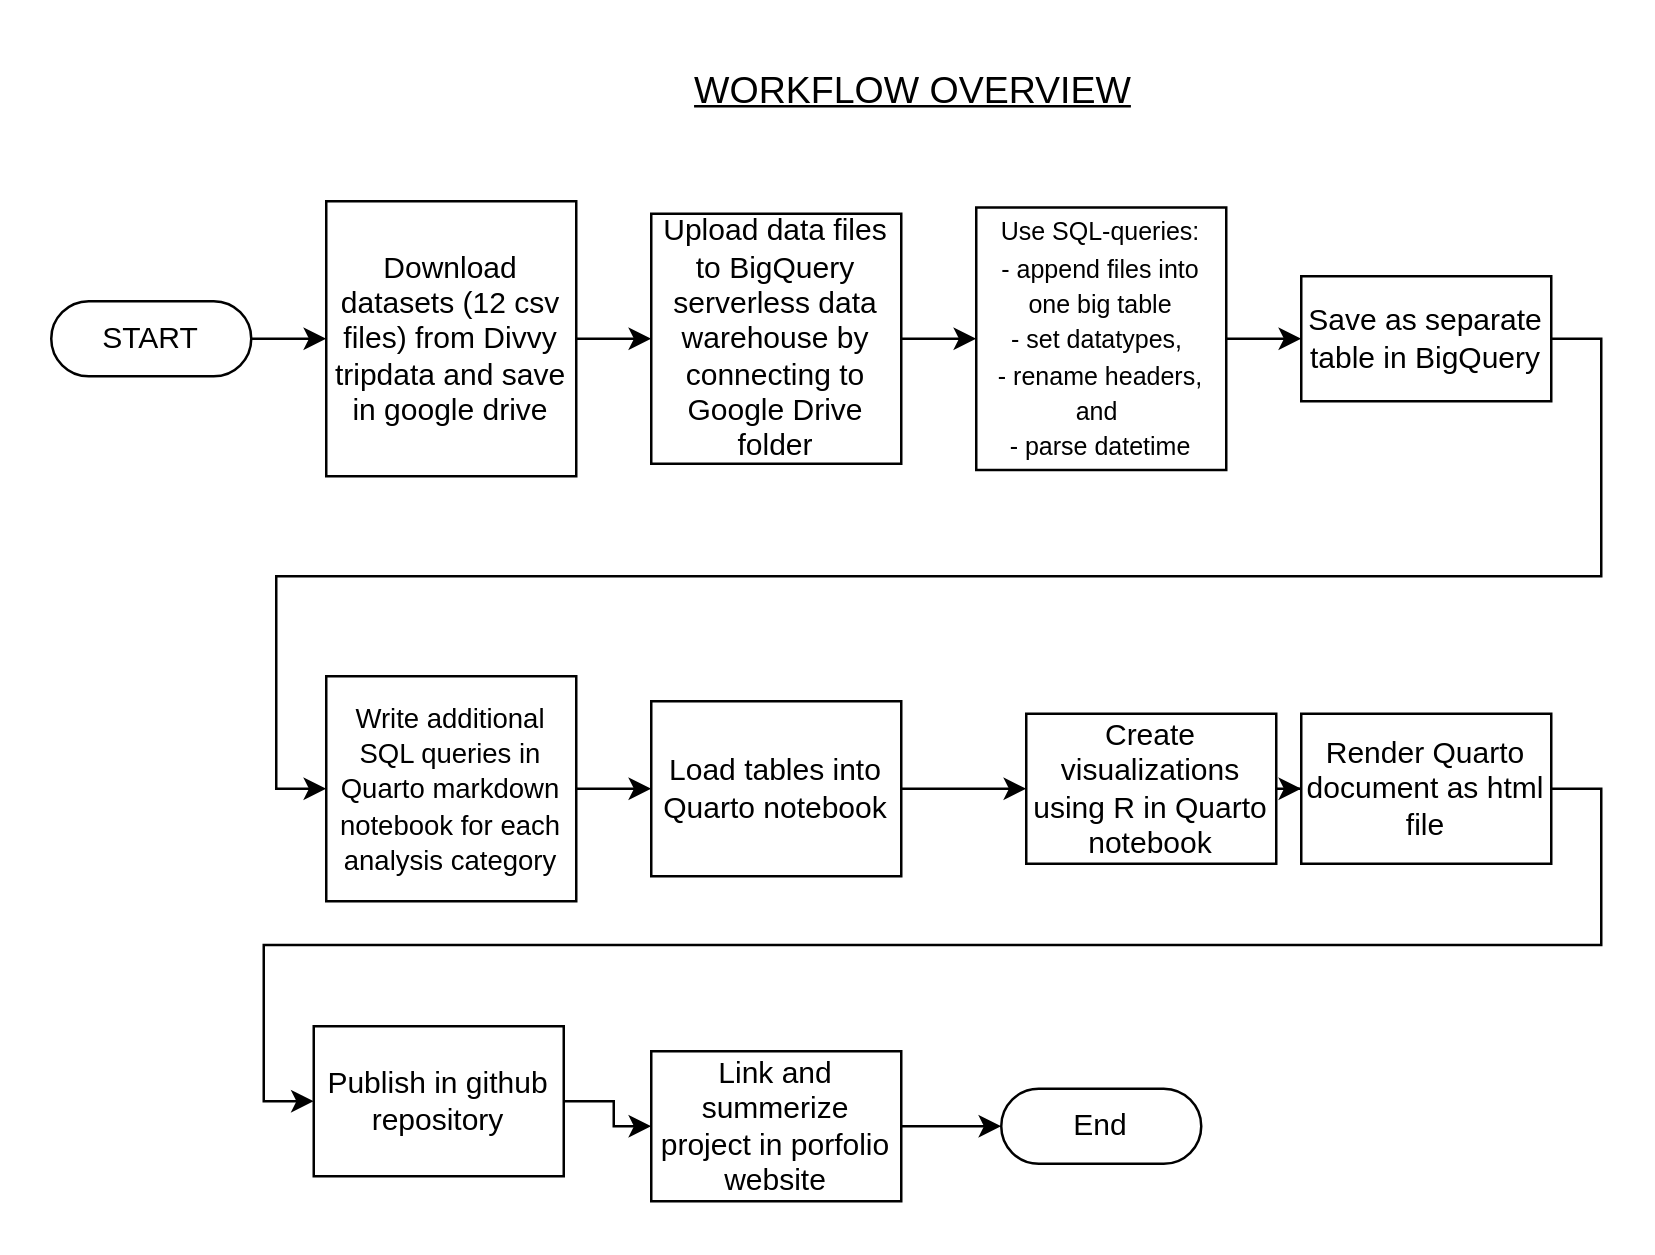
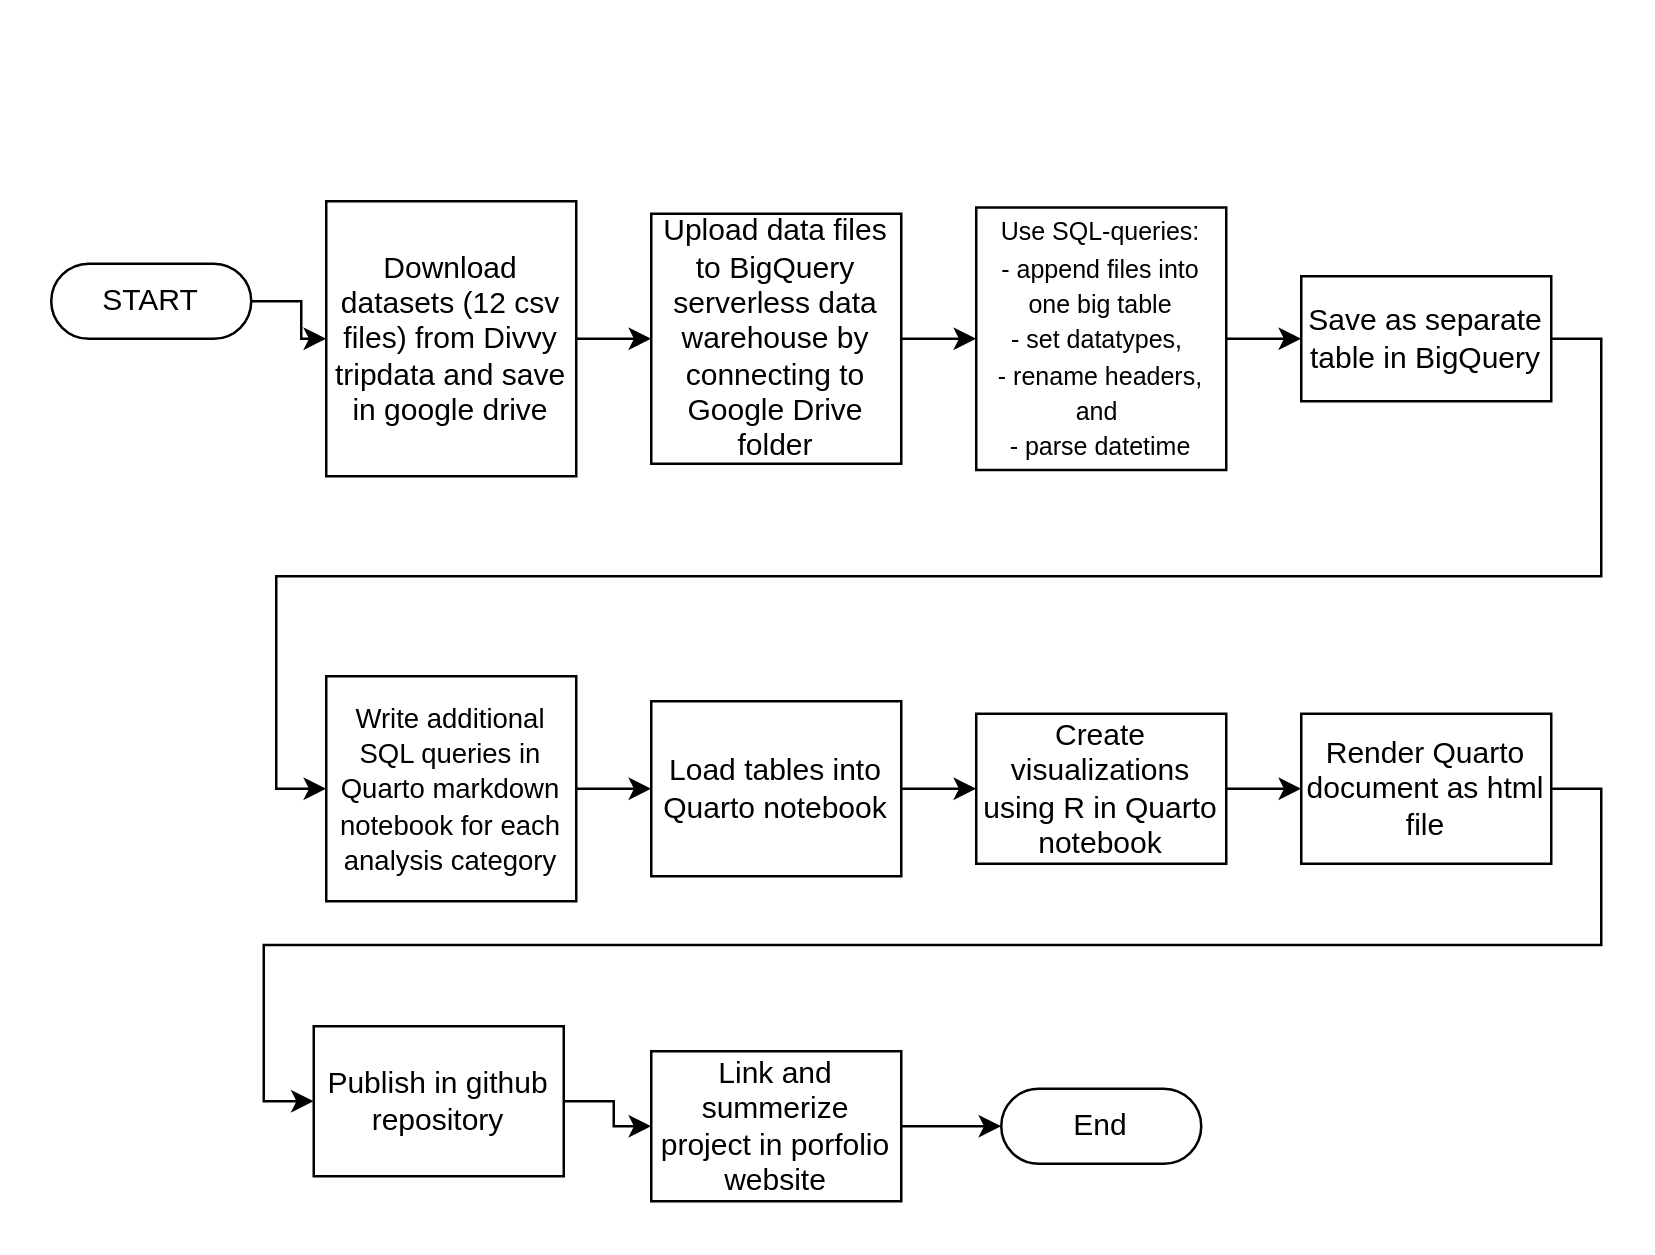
  <mxCell id="0" />
  <mxCell id="1" parent="0" />
- <mxCell id="2" value="&lt;u&gt;&lt;font style=&quot;font-size: 15px;&quot;&gt;WORKFLOW OVERVIEW&lt;/font&gt;&lt;/u&gt;" style="text;html=1;align=center;verticalAlign=middle;whiteSpace=wrap;rounded=0;" vertex="1" parent="1"><mxGeometry x="270" y="20" width="190" height="30" as="geometry" /></mxCell>
  <mxCell id="3" style="edgeStyle=orthogonalEdgeStyle;rounded=0;orthogonalLoop=1;jettySize=auto;html=1;" edge="1" parent="1" source="4" target="6"><mxGeometry relative="1" as="geometry" /></mxCell>
- <mxCell id="4" value="START" style="html=1;dashed=0;whiteSpace=wrap;shape=mxgraph.dfd.start" vertex="1" parent="1"><mxGeometry x="20" y="120" width="80" height="30" as="geometry" /></mxCell>
+ <mxCell id="4" value="START" style="html=1;dashed=0;whiteSpace=wrap;shape=mxgraph.dfd.start" vertex="1" parent="1"><mxGeometry x="20" y="105" width="80" height="30" as="geometry" /></mxCell>
  <mxCell id="5" style="edgeStyle=orthogonalEdgeStyle;rounded=0;orthogonalLoop=1;jettySize=auto;html=1;entryX=0;entryY=0.5;entryDx=0;entryDy=0;" edge="1" parent="1" source="6" target="8"><mxGeometry relative="1" as="geometry"><mxPoint x="290" y="135" as="targetPoint" /></mxGeometry></mxCell>
  <mxCell id="6" value="&lt;font style=&quot;font-size: 12px;&quot;&gt;Download datasets (12 csv files) from Divvy tripdata and save in google drive&lt;/font&gt;" style="html=1;dashed=0;whiteSpace=wrap;" vertex="1" parent="1"><mxGeometry x="130" y="80" width="100" height="110" as="geometry" /></mxCell>
  <mxCell id="7" style="edgeStyle=orthogonalEdgeStyle;rounded=0;orthogonalLoop=1;jettySize=auto;html=1;" edge="1" parent="1" source="8" target="10"><mxGeometry relative="1" as="geometry"><mxPoint x="390" y="135" as="targetPoint" /></mxGeometry></mxCell>
  <mxCell id="8" value="&lt;font style=&quot;font-size: 12px;&quot;&gt;Upload data files to BigQuery serverless data warehouse by connecting to Google Drive folder&lt;/font&gt;" style="html=1;dashed=0;whiteSpace=wrap;" vertex="1" parent="1"><mxGeometry x="260" y="85" width="100" height="100" as="geometry" /></mxCell>
  <mxCell id="9" style="edgeStyle=orthogonalEdgeStyle;rounded=0;orthogonalLoop=1;jettySize=auto;html=1;entryX=0;entryY=0.5;entryDx=0;entryDy=0;" edge="1" parent="1" source="10" target="12"><mxGeometry relative="1" as="geometry" /></mxCell>
  <mxCell id="10" value="&lt;font style=&quot;font-size: 10px;&quot;&gt;Use SQL-queries:&lt;/font&gt;&lt;div&gt;&lt;span style=&quot;font-size: 10px;&quot;&gt;- append files into one big table&lt;br&gt;&lt;/span&gt;&lt;div&gt;&lt;font style=&quot;font-size: 10px;&quot;&gt;- set datatypes,&amp;nbsp;&lt;/font&gt;&lt;/div&gt;&lt;div&gt;&lt;font style=&quot;font-size: 10px;&quot;&gt;- rename headers, and&amp;nbsp;&lt;/font&gt;&lt;/div&gt;&lt;div&gt;&lt;font style=&quot;font-size: 10px;&quot;&gt;- parse datetime&lt;/font&gt;&lt;/div&gt;&lt;/div&gt;" style="html=1;dashed=0;whiteSpace=wrap;" vertex="1" parent="1"><mxGeometry x="390" y="82.5" width="100" height="105" as="geometry" /></mxCell>
  <mxCell id="11" style="edgeStyle=orthogonalEdgeStyle;rounded=0;orthogonalLoop=1;jettySize=auto;html=1;entryX=0;entryY=0.5;entryDx=0;entryDy=0;exitX=1;exitY=0.5;exitDx=0;exitDy=0;" edge="1" parent="1" source="12" target="14"><mxGeometry relative="1" as="geometry"><Array as="points"><mxPoint x="640" y="135" /><mxPoint x="640" y="230" /><mxPoint x="110" y="230" /><mxPoint x="110" y="315" /></Array></mxGeometry></mxCell>
  <mxCell id="12" value="&lt;font style=&quot;font-size: 12px;&quot;&gt;Save as separate table in BigQuery&lt;/font&gt;" style="html=1;dashed=0;whiteSpace=wrap;" vertex="1" parent="1"><mxGeometry x="520" y="110" width="100" height="50" as="geometry" /></mxCell>
  <mxCell id="13" style="edgeStyle=orthogonalEdgeStyle;rounded=0;orthogonalLoop=1;jettySize=auto;html=1;entryX=0;entryY=0.5;entryDx=0;entryDy=0;" edge="1" parent="1" source="14" target="16"><mxGeometry relative="1" as="geometry" /></mxCell>
  <mxCell id="14" value="&lt;span style=&quot;font-size: 11px;&quot;&gt;Write additional SQL queries in Quarto markdown notebook for each analysis category&lt;/span&gt;" style="html=1;dashed=0;whiteSpace=wrap;" vertex="1" parent="1"><mxGeometry x="130" y="270" width="100" height="90" as="geometry" /></mxCell>
  <mxCell id="15" style="edgeStyle=orthogonalEdgeStyle;rounded=0;orthogonalLoop=1;jettySize=auto;html=1;entryX=0;entryY=0.5;entryDx=0;entryDy=0;" edge="1" parent="1" source="16" target="18"><mxGeometry relative="1" as="geometry" /></mxCell>
  <mxCell id="16" value="&lt;font style=&quot;font-size: 12px;&quot;&gt;Load tables into Quarto notebook&lt;/font&gt;" style="html=1;dashed=0;whiteSpace=wrap;" vertex="1" parent="1"><mxGeometry x="260" y="280" width="100" height="70" as="geometry" /></mxCell>
  <mxCell id="17" style="edgeStyle=orthogonalEdgeStyle;rounded=0;orthogonalLoop=1;jettySize=auto;html=1;entryX=0;entryY=0.5;entryDx=0;entryDy=0;" edge="1" parent="1" source="18" target="20"><mxGeometry relative="1" as="geometry" /></mxCell>
- <mxCell id="18" value="&lt;font style=&quot;font-size: 12px;&quot;&gt;Create visualizations using R in Quarto notebook&lt;/font&gt;" style="html=1;dashed=0;whiteSpace=wrap;" vertex="1" parent="1"><mxGeometry x="410" y="285" width="100" height="60" as="geometry" /></mxCell>
+ <mxCell id="18" value="&lt;font style=&quot;font-size: 12px;&quot;&gt;Create visualizations using R in Quarto notebook&lt;/font&gt;" style="html=1;dashed=0;whiteSpace=wrap;" vertex="1" parent="1"><mxGeometry x="390" y="285" width="100" height="60" as="geometry" /></mxCell>
  <mxCell id="19" style="edgeStyle=orthogonalEdgeStyle;rounded=0;orthogonalLoop=1;jettySize=auto;html=1;entryX=0;entryY=0.5;entryDx=0;entryDy=0;exitX=1;exitY=0.5;exitDx=0;exitDy=0;" edge="1" parent="1" source="20" target="23"><mxGeometry relative="1" as="geometry" /></mxCell>
  <mxCell id="20" value="&lt;font style=&quot;font-size: 12px;&quot;&gt;Render Quarto document as html file&lt;/font&gt;" style="html=1;dashed=0;whiteSpace=wrap;" vertex="1" parent="1"><mxGeometry x="520" y="285" width="100" height="60" as="geometry" /></mxCell>
  <mxCell id="21" value="End" style="html=1;dashed=0;whiteSpace=wrap;shape=mxgraph.dfd.start" vertex="1" parent="1"><mxGeometry x="400" y="435" width="80" height="30" as="geometry" /></mxCell>
  <mxCell id="22" style="edgeStyle=orthogonalEdgeStyle;rounded=0;orthogonalLoop=1;jettySize=auto;html=1;entryX=0;entryY=0.5;entryDx=0;entryDy=0;" edge="1" parent="1" source="23" target="24"><mxGeometry relative="1" as="geometry" /></mxCell>
  <mxCell id="23" value="&lt;font style=&quot;font-size: 12px;&quot;&gt;Publish in github repository&lt;/font&gt;" style="html=1;dashed=0;whiteSpace=wrap;" vertex="1" parent="1"><mxGeometry x="125" y="410" width="100" height="60" as="geometry" /></mxCell>
  <mxCell id="24" value="Link and summerize project in porfolio website" style="html=1;dashed=0;whiteSpace=wrap;" vertex="1" parent="1"><mxGeometry x="260" y="420" width="100" height="60" as="geometry" /></mxCell>
  <mxCell id="25" style="edgeStyle=orthogonalEdgeStyle;rounded=0;orthogonalLoop=1;jettySize=auto;html=1;entryX=0;entryY=0.5;entryDx=0;entryDy=0;entryPerimeter=0;" edge="1" parent="1" source="24" target="21"><mxGeometry relative="1" as="geometry" /></mxCell>
